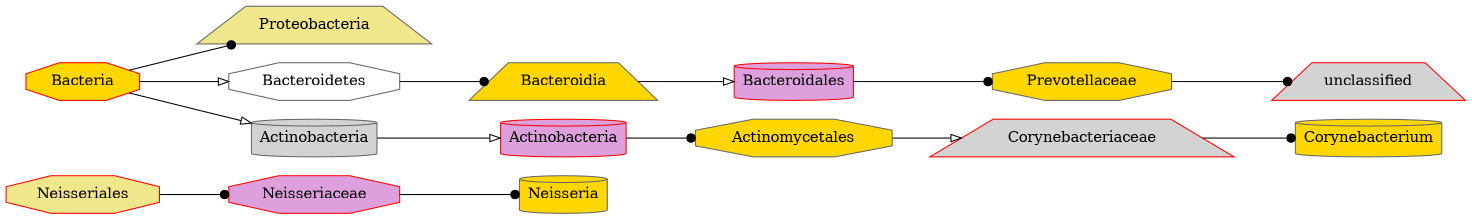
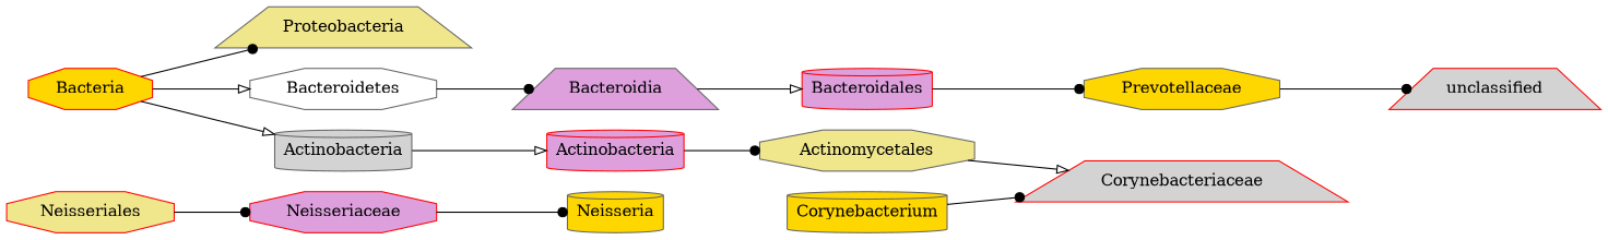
  digraph {
    rankdir=LR
    node [color=gray40 fillcolor=gold shape=octagon style=filled]
    edge [arrowhead=dot]
    n1 [label=Neisseria shape=cylinder]
    n2 [color=red fillcolor=plum label=Neisseriaceae]
    n3 [color=red fillcolor=khaki label=Neisseriales]
    n4 [fillcolor=khaki label=Proteobacteria shape=trapezium]
    n5 [color=red label=Bacteria]
    n6 [fillcolor=white label=Bacteroidetes]
    n7 [fillcolor=lightgrey label=Actinobacteria shape=cylinder]
-   n8 [label=Bacteroidia shape=trapezium]
+   n8 [fillcolor=plum label=Bacteroidia shape=trapezium]
    n9 [color=red fillcolor=plum label=Actinobacteria shape=cylinder]
    n10 [color=red fillcolor=lightgrey label=unclassified shape=trapezium]
    n11 [label=Prevotellaceae]
    n12 [color=red fillcolor=plum label=Bacteroidales shape=cylinder]
    n13 [label=Corynebacterium shape=cylinder]
    n14 [color=red fillcolor=lightgrey label=Corynebacteriaceae shape=trapezium]
-   n15 [label=Actinomycetales]
+   n15 [fillcolor=khaki label=Actinomycetales]
    n2 -> n1
    n3 -> n2
    n5 -> n4
    n5 -> n6 [arrowhead=onormal]
    n5 -> n7 [arrowhead=onormal]
    n6 -> n8
    n7 -> n9 [arrowhead=onormal]
    n8 -> n12 [arrowhead=onormal]
    n9 -> n15
    n11 -> n10
    n12 -> n11
-   n14 -> n13
+   n13 -> n14
    n15 -> n14 [arrowhead=onormal]
  }
